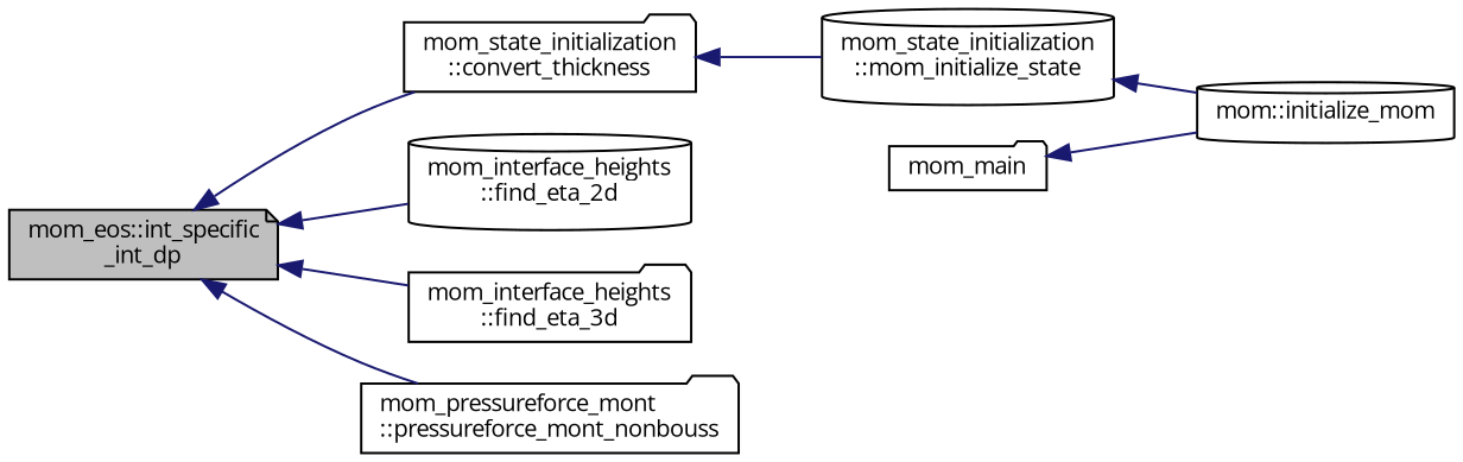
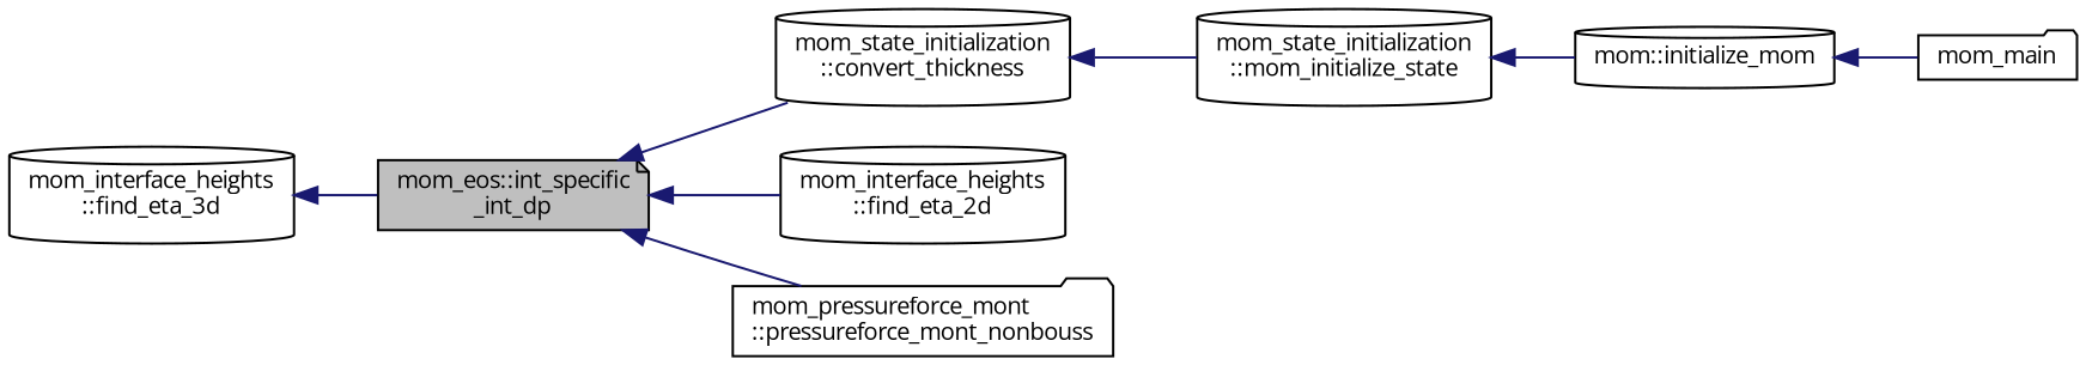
  digraph {
    fontname="Open Sans"
    rankdir=LR
    node [color=black fillcolor=white fontname="Open Sans" fontsize=10 shape=folder style=filled]
    edge [color=midnightblue dir=back fontname="Open Sans" fontsize=10 labelfontname=Helvetica labelfontsize=10 style=solid]
    n1 [fillcolor=grey75 fontcolor=black height=0.2 label="mom_eos::int_specific\l_int_dp" shape=note width=0.4]
-   n2 [height=0.2 label="mom_state_initialization\l::convert_thickness" width=0.4]
+   n2 [height=0.2 label="mom_state_initialization\l::convert_thickness" shape=cylinder width=0.4]
    n3 [height=0.2 label="mom_interface_heights\l::find_eta_2d" shape=cylinder width=0.4]
-   n4 [height=0.2 label="mom_interface_heights\l::find_eta_3d" width=0.4]
+   n4 [height=0.2 label="mom_interface_heights\l::find_eta_3d" shape=cylinder width=0.4]
    n5 [height=0.2 label="mom_pressureforce_mont\l::pressureforce_mont_nonbouss" width=0.4]
    n6 [height=0.2 label="mom_state_initialization\l::mom_initialize_state" shape=cylinder width=0.4]
    n7 [height=0.2 label="mom::initialize_mom" shape=cylinder width=0.4]
    n8 [height=0.2 label=mom_main width=0.4]
    n1 -> n2
    n1 -> n3
-   n1 -> n4
+   n4 -> n1
    n1 -> n5
    n2 -> n6
    n6 -> n7
-   n8 -> n7
+   n7 -> n8
  }
